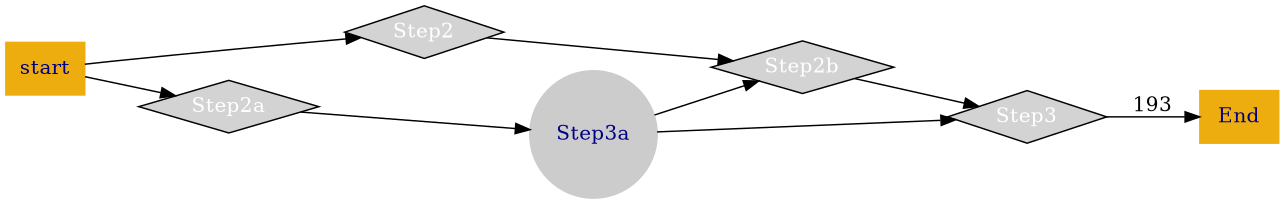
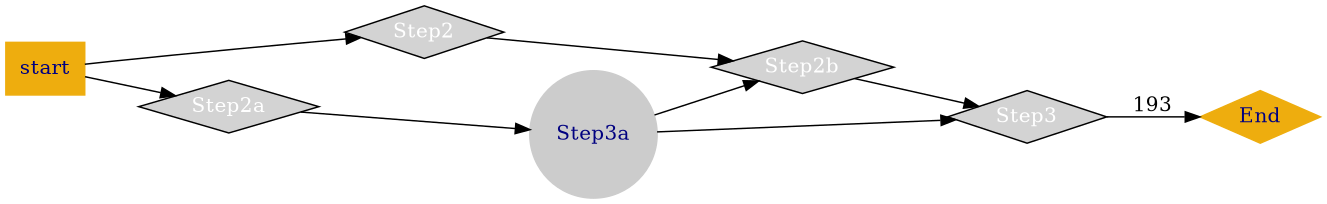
  digraph {
    rankdir=LR
    node [fill=cornflowerblue fontcolor=white shape=diamond style=filled]
    n1 [color=darkgoldenrod2 fontcolor=navy label=start shape=box]
    Step2
    Step2a
    Step2b
    Step3a [color=grey80 fillcolor=grey80 fontcolor=navy shape=circle]
    Step3
-   End [color=darkgoldenrod2 fontcolor=navy shape=rectangle]
+   End [color=darkgoldenrod2 fontcolor=navy]
    n1 -> Step2
    n1 -> Step2a
    Step2 -> Step2b
    Step2a -> Step3a
    Step2b -> Step3
    Step3a -> Step2b
    Step3a -> Step3
    Step3 -> End [label=193]
  }
